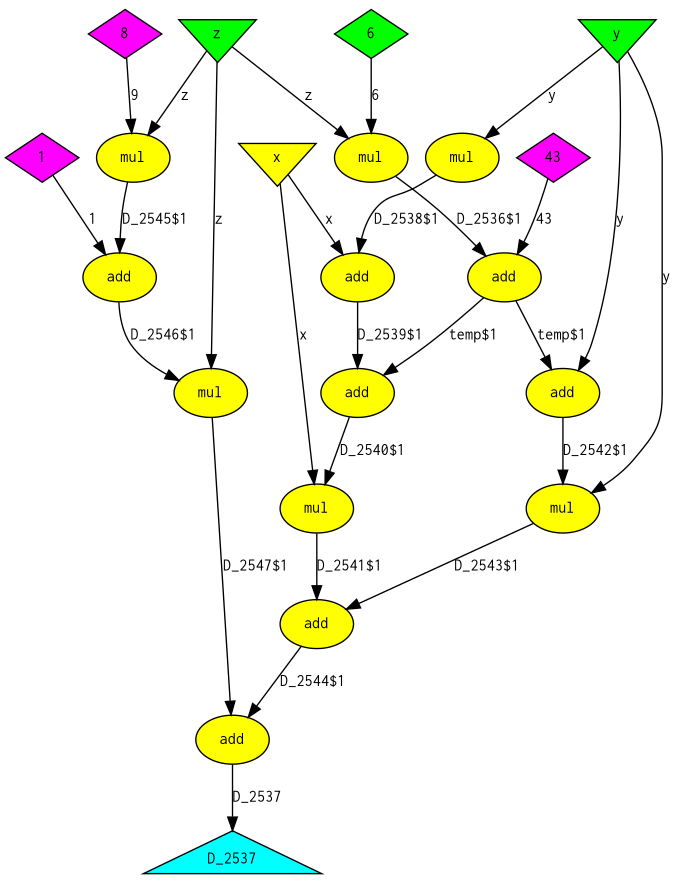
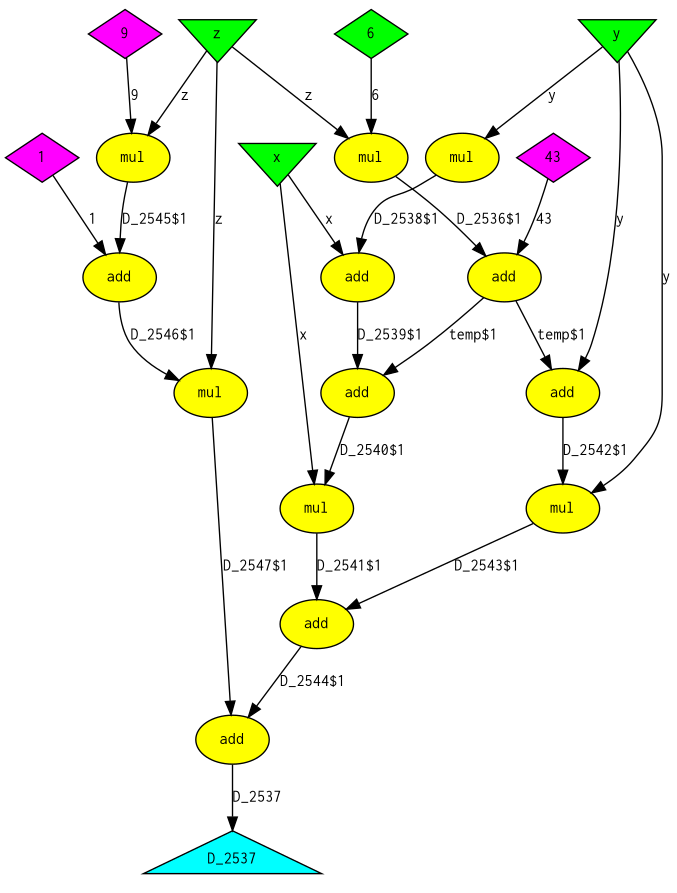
  digraph {
    nodesep=0.175
    rankdir=TB
    node [argix=-1 dataspec=na fillcolor=yellow fontname=Courier fontsize=12 ntype=operation shape=ellipse style=filled]
    edge [argix=-1 dataspec=s32 etype=D fontname=Courier fontsize=12 order=1 vtype=localvar]
    n1 [argix=0 dataspec=s32 fillcolor=cyan label=D_2537 ntype=outvar shape=triangle]
    n2 [label=add]
    n3 [label=add]
    n4 [label=add]
    n5 [label=mul]
    n6 [label=mul]
    n7 [label=add]
    n8 [label=mul]
    n9 [label=add]
    n10 [label=add]
    n11 [label=add]
    n12 [dataspec=s32 fillcolor=magenta label=1 ntype=constant shape=diamond]
    n13 [label=mul]
    n14 [dataspec=s32 fillcolor=magenta label=43 ntype=constant shape=diamond]
    n15 [dataspec=s32 fillcolor=green label=6 ntype=constant shape=diamond]
    n16 [label=mul]
-   n17 [dataspec=s32 fillcolor=magenta label=8 ntype=constant shape=diamond]
+   n17 [dataspec=s32 fillcolor=magenta label=9 ntype=constant shape=diamond]
    n18 [label=mul]
-   n19 [argix=0 dataspec=s32 label=x ntype=invar shape=invtriangle]
+   n19 [argix=0 dataspec=s32 fillcolor=green label=x ntype=invar shape=invtriangle]
    n20 [argix=1 dataspec=s32 fillcolor=green label=y ntype=invar shape=invtriangle]
    n21 [argix=2 dataspec=s32 fillcolor=green label=z ntype=invar shape=invtriangle]
    n2 -> n3 [label="temp$1" order=2]
    n2 -> n4 [label="temp$1" order=2]
    n3 -> n5 [label="D_2540$1"]
    n4 -> n6 [label="D_2542$1"]
    n5 -> n11 [label="D_2541$1"]
    n6 -> n11 [label="D_2543$1" order=2]
    n7 -> n8 [label="D_2546$1"]
    n8 -> n9 [label="D_2547$1" order=2]
    n9 -> n1 [label=D_2537 vtype=outarg]
    n10 -> n3 [label="D_2539$1"]
    n11 -> n9 [label="D_2544$1"]
    n12 -> n7 [label=1 order=2 vtype=globalvar]
    n13 -> n10 [label="D_2538$1"]
    n14 -> n2 [label=43 order=2 vtype=globalvar]
    n15 -> n16 [label=6 order=2 vtype=globalvar]
    n16 -> n2 [label="D_2536$1"]
    n17 -> n18 [label=9 order=2 vtype=globalvar]
    n18 -> n7 [label="D_2545$1"]
    n19 -> n5 [label=x order=2 vtype=inarg]
    n19 -> n10 [label=x order=2 vtype=inarg]
    n20 -> n4 [label=y vtype=inarg]
    n20 -> n6 [label=y order=2 vtype=inarg]
    n20 -> n13 [label=y vtype=inarg]
    n21 -> n8 [label=z order=2 vtype=inarg]
    n21 -> n16 [label=z vtype=inarg]
    n21 -> n18 [label=z vtype=inarg]
  }
